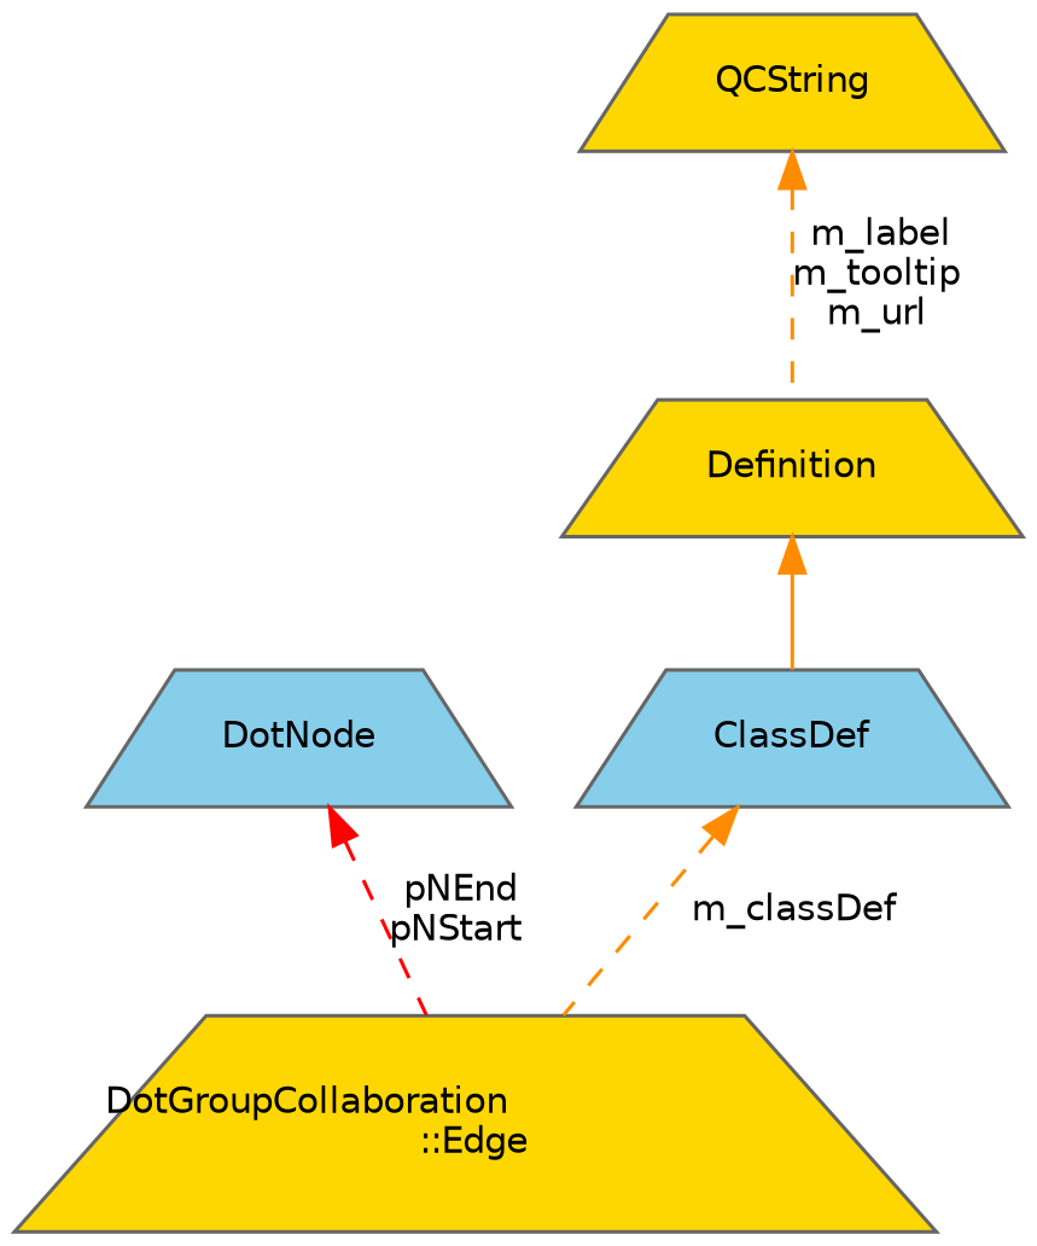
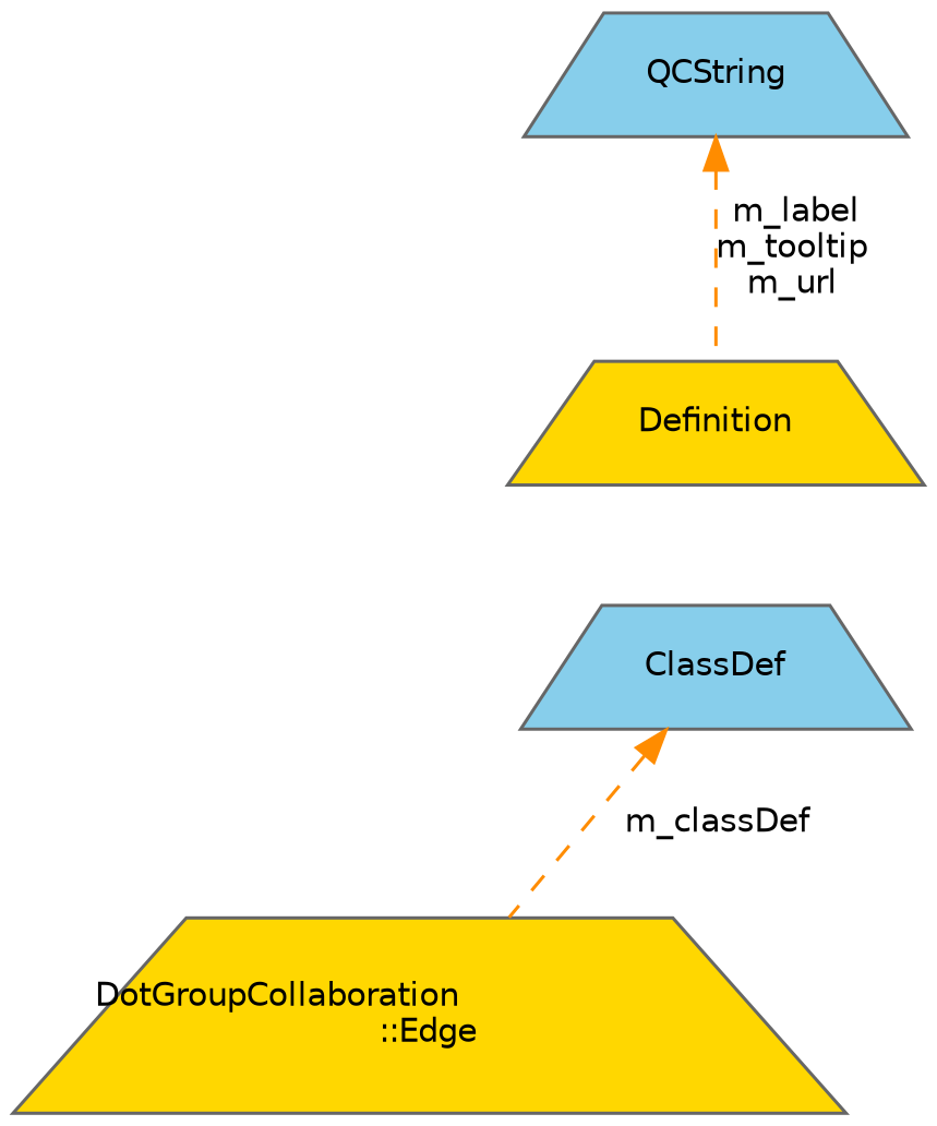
  digraph {
    node [color=gray40 fillcolor=skyblue fontname=Helvetica fontsize=10 shape=trapezium style=filled]
    edge [color=darkorange dir=back fontname=Helvetica fontsize=10 labelfontname=Helvetica labelfontsize=10 style=dashed]
    n1 [fillcolor=gold fontcolor=black height=0.2 label="DotGroupCollaboration\l::Edge" width=0.4]
-   n2 [height=0.2 label=DotNode width=0.4]
-   n3 [fillcolor=gold height=0.2 label=QCString width=0.4]
+   n3 [height=0.2 label=QCString width=0.4]
    n4 [fillcolor=gold height=0.2 label=Definition width=0.4]
    n5 [height=0.2 label=ClassDef width=0.4]
-   n2 -> n1 [color=red label=" pNEnd\npNStart"]
    n3 -> n4 [label=" m_label\nm_tooltip\nm_url"]
-   n4 -> n5 [style=solid]
    n5 -> n1 [label=" m_classDef"]
  }
